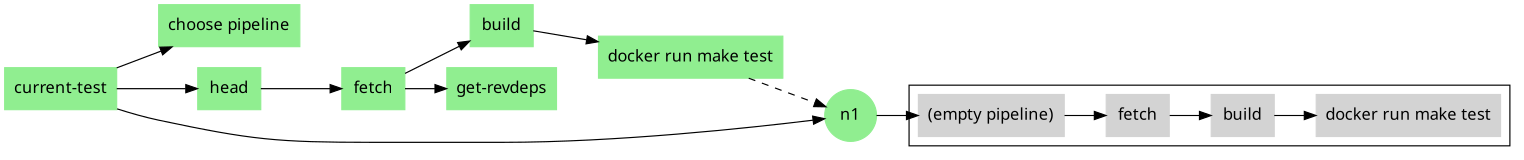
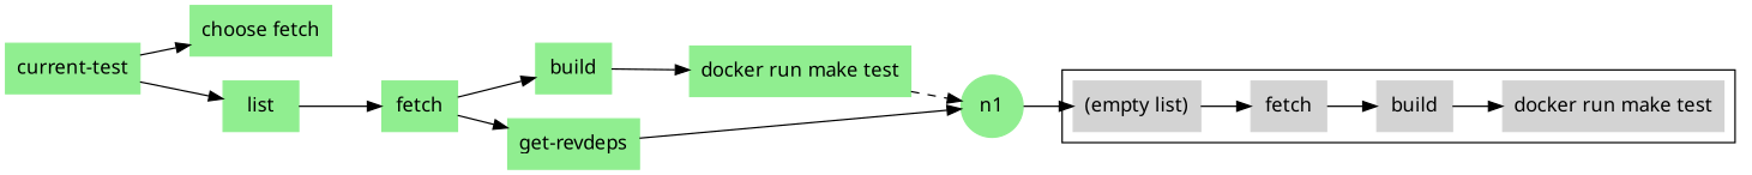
  digraph {
    fontname="ui-system,sans-serif"
    rankdir=LR
    node [color="#90ee90" fillcolor="#90ee90" fontname="ui-system,sans-serif" shape=box style=filled]
    edge [fontname="ui-system,sans-serif"]
-   n1 [color="#d3d3d3" fillcolor="#d3d3d3" label="(empty pipeline)"]
+   n1 [color="#d3d3d3" fillcolor="#d3d3d3" label="(empty list)"]
    n2 [color="#d3d3d3" fillcolor="#d3d3d3" label=fetch]
    n3 [color="#d3d3d3" fillcolor="#d3d3d3" label=build]
    n4 [color="#d3d3d3" fillcolor="#d3d3d3" label="docker run make test"]
    n5 [label="current-test"]
-   n6 [label="choose pipeline"]
-   n7 [label=head]
+   n6 [label="choose fetch"]
+   n7 [label=list]
    n8 [label=fetch]
    n9 [label=build]
    n10 [label="get-revdeps"]
    n11 [label="docker run make test"]
    n12 [label=n1 shape=circle]
    subgraph cluster_1 {
      n1
      n2
      n3
      n4
    }
    n1 -> n2
    n2 -> n3
    n3 -> n4
    n5 -> n6
    n5 -> n7
    n7 -> n8
    n8 -> n9
    n8 -> n10
    n9 -> n11
-   n5 -> n12
+   n10 -> n12
    n11 -> n12 [style=dashed]
    n12 -> n1
  }
